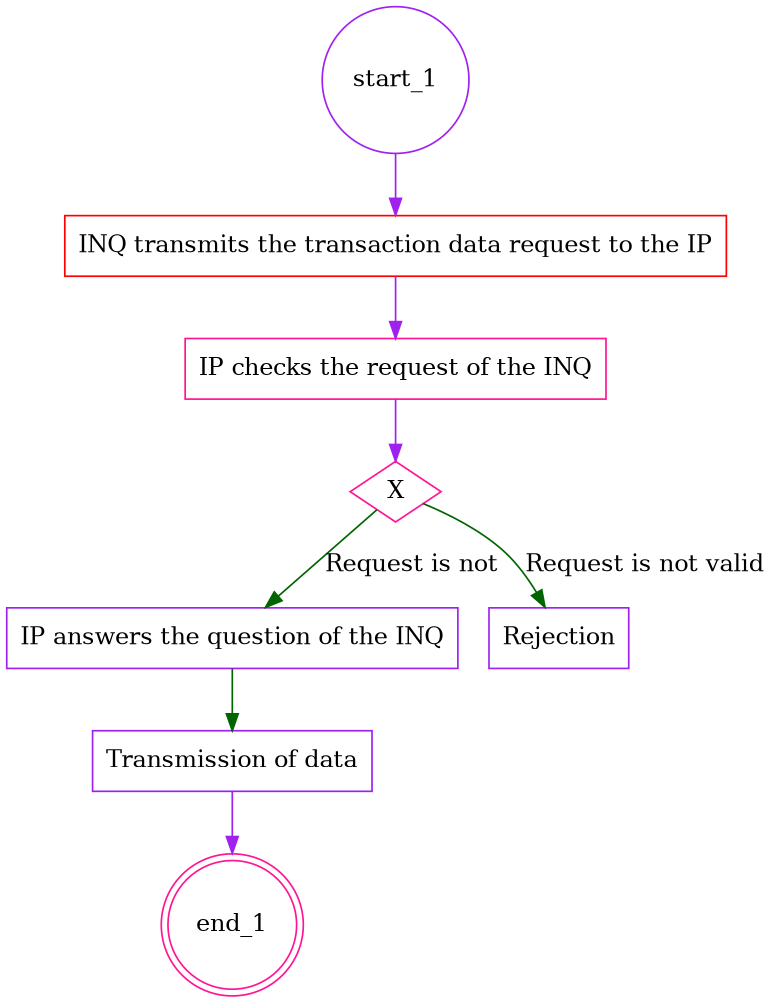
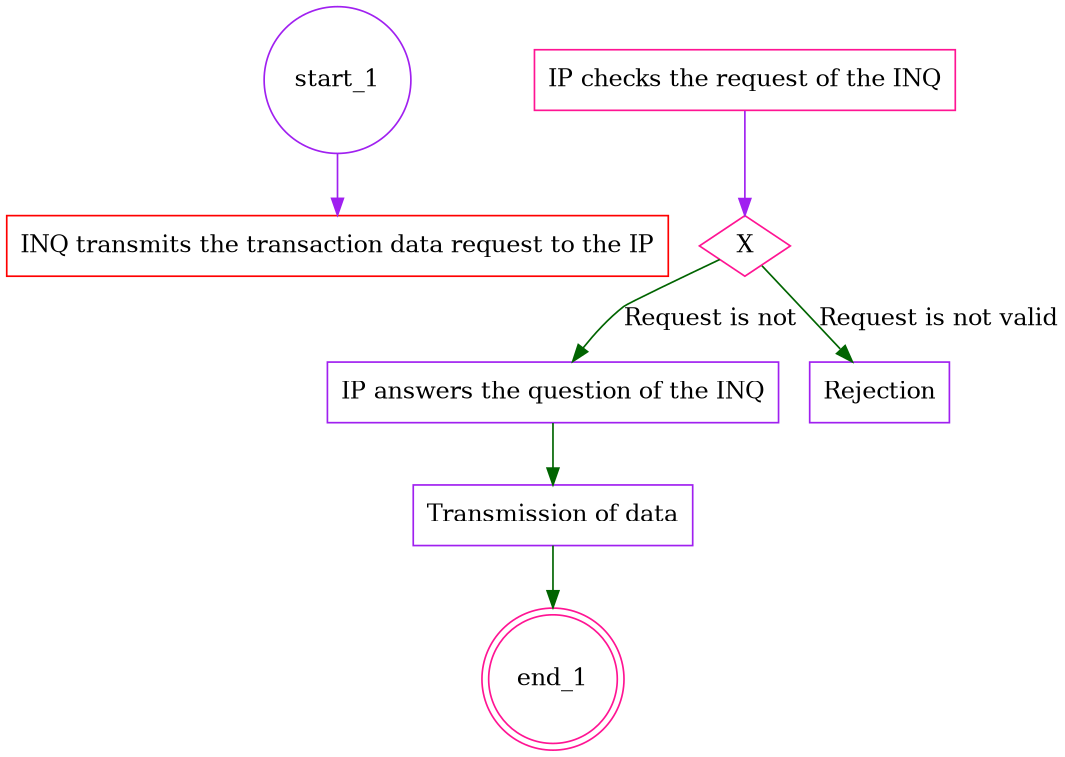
  digraph {
    rankdir=TB
    node [color=purple shape=rectangle]
    edge [color=purple]
    start_1 [shape=circle]
    n2 [color=red label="INQ transmits the transaction data request to the IP"]
    n3 [color=deeppink label="IP checks the request of the INQ"]
    end_1 [color=deeppink shape=doublecircle]
    n5 [color=deeppink label=X shape=diamond]
    n6 [label="IP answers the question of the INQ"]
    n7 [label=Rejection]
    n8 [label="Transmission of data"]
    start_1 -> n2
-   n2 -> n3
    n3 -> n5
    n5 -> n6 [color=darkgreen label="Request is not"]
    n5 -> n7 [color=darkgreen label="Request is not valid"]
    n6 -> n8 [color=darkgreen]
-   n8 -> end_1
+   n8 -> end_1 [color=darkgreen]
  }
